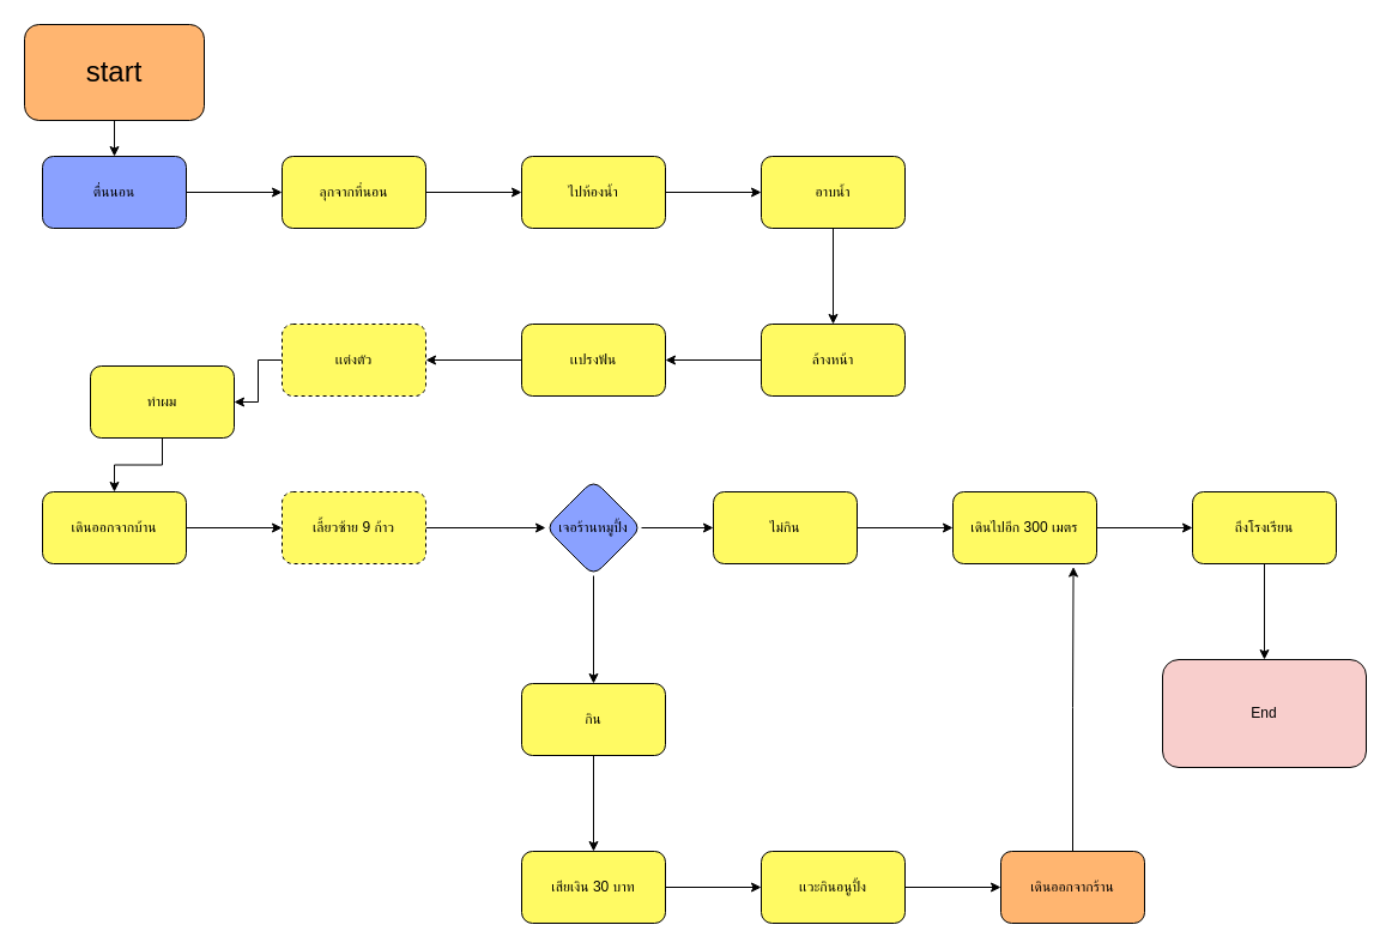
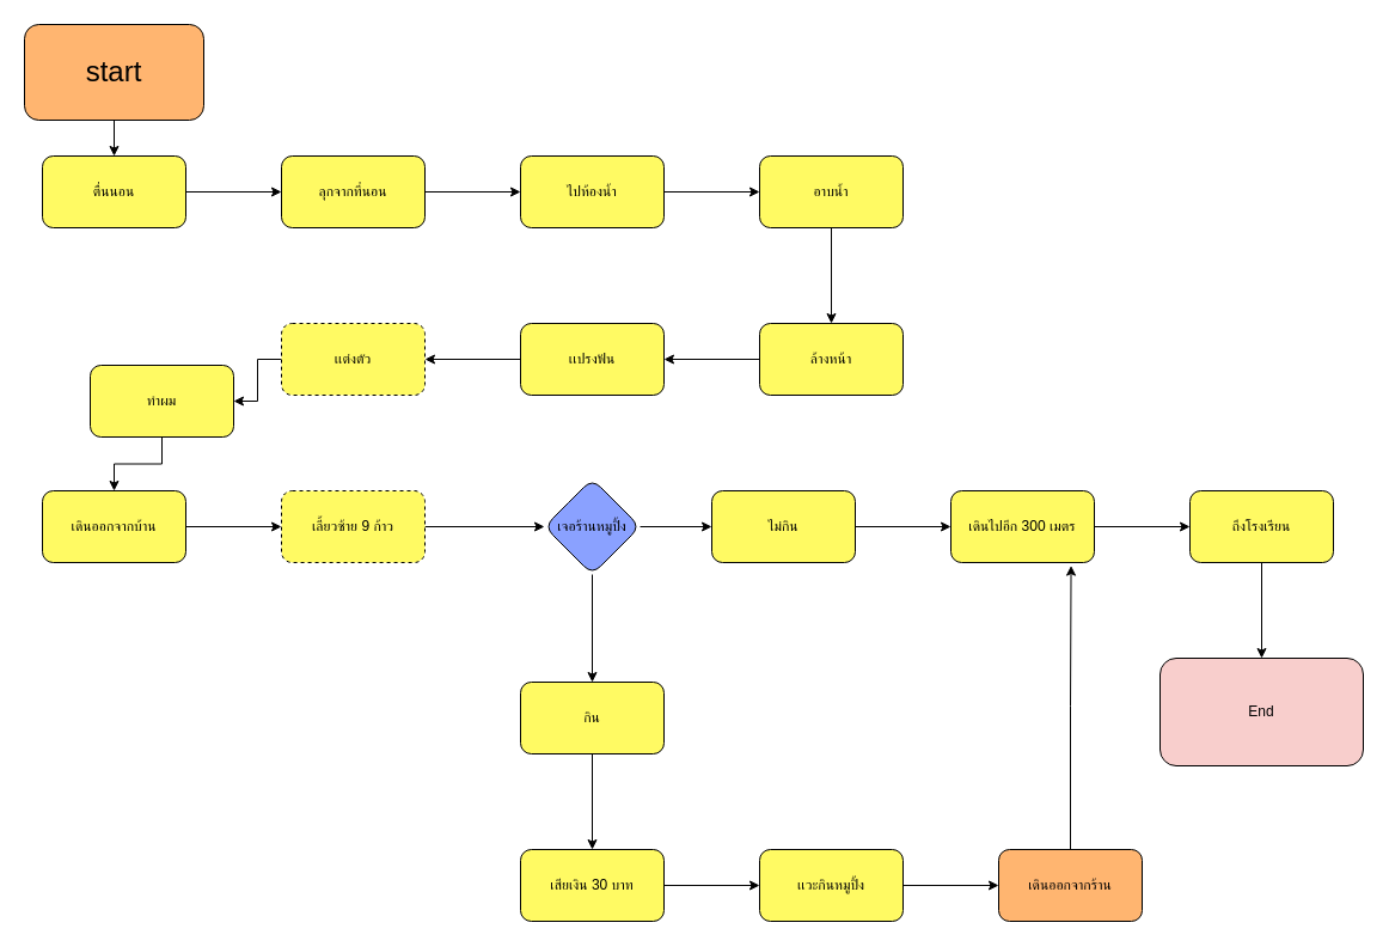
  <mxCell id="0" />
  <mxCell id="1" parent="0" />
  <mxCell id="2" value="" style="edgeStyle=orthogonalEdgeStyle;rounded=0;orthogonalLoop=1;jettySize=auto;html=1;fontSize=24;" edge="1" parent="1" source="3" target="5"><mxGeometry relative="1" as="geometry" /></mxCell>
  <mxCell id="3" value="&lt;font style=&quot;font-size: 24px;&quot;&gt;start&lt;/font&gt;" style="rounded=1;whiteSpace=wrap;html=1;fillColor=#FFB570;" vertex="1" parent="1"><mxGeometry x="20" y="20" width="150" height="80" as="geometry" /></mxCell>
  <mxCell id="4" value="" style="edgeStyle=orthogonalEdgeStyle;rounded=0;orthogonalLoop=1;jettySize=auto;html=1;fontSize=24;" edge="1" parent="1" source="5" target="7"><mxGeometry relative="1" as="geometry" /></mxCell>
- <mxCell id="5" value="ตื่นนอน" style="whiteSpace=wrap;html=1;fillColor=#8aa1ff;rounded=1;" vertex="1" parent="1"><mxGeometry x="35" y="130" width="120" height="60" as="geometry" /></mxCell>
+ <mxCell id="5" value="ตื่นนอน" style="whiteSpace=wrap;html=1;fillColor=#FFFA63;rounded=1;" vertex="1" parent="1"><mxGeometry x="35" y="130" width="120" height="60" as="geometry" /></mxCell>
  <mxCell id="6" value="" style="edgeStyle=orthogonalEdgeStyle;rounded=0;orthogonalLoop=1;jettySize=auto;html=1;fontSize=24;" edge="1" parent="1" source="7" target="9"><mxGeometry relative="1" as="geometry" /></mxCell>
  <mxCell id="7" value="ลุกจากที่นอน" style="whiteSpace=wrap;html=1;fillColor=#FFFA63;rounded=1;" vertex="1" parent="1"><mxGeometry x="235" y="130" width="120" height="60" as="geometry" /></mxCell>
  <mxCell id="8" value="" style="edgeStyle=orthogonalEdgeStyle;rounded=0;orthogonalLoop=1;jettySize=auto;html=1;fontSize=24;" edge="1" parent="1" source="9" target="11"><mxGeometry relative="1" as="geometry" /></mxCell>
  <mxCell id="9" value="ไปห้องน้ำ" style="whiteSpace=wrap;html=1;fillColor=#FFFA63;rounded=1;" vertex="1" parent="1"><mxGeometry x="435" y="130" width="120" height="60" as="geometry" /></mxCell>
  <mxCell id="10" value="" style="edgeStyle=orthogonalEdgeStyle;rounded=0;orthogonalLoop=1;jettySize=auto;html=1;fontSize=24;" edge="1" parent="1" source="11" target="13"><mxGeometry relative="1" as="geometry" /></mxCell>
  <mxCell id="11" value="อาบน้ำ" style="whiteSpace=wrap;html=1;fillColor=#FFFA63;rounded=1;" vertex="1" parent="1"><mxGeometry x="635" y="130" width="120" height="60" as="geometry" /></mxCell>
  <mxCell id="12" value="" style="edgeStyle=orthogonalEdgeStyle;rounded=0;orthogonalLoop=1;jettySize=auto;html=1;fontSize=24;" edge="1" parent="1" source="13" target="15"><mxGeometry relative="1" as="geometry" /></mxCell>
  <mxCell id="13" value="ล้างหน้า" style="whiteSpace=wrap;html=1;fillColor=#FFFA63;rounded=1;" vertex="1" parent="1"><mxGeometry x="635" y="270" width="120" height="60" as="geometry" /></mxCell>
  <mxCell id="14" value="" style="edgeStyle=orthogonalEdgeStyle;rounded=0;orthogonalLoop=1;jettySize=auto;html=1;fontSize=24;" edge="1" parent="1" source="15" target="17"><mxGeometry relative="1" as="geometry" /></mxCell>
  <mxCell id="15" value="เเปรงฟัน" style="whiteSpace=wrap;html=1;fillColor=#FFFA63;rounded=1;" vertex="1" parent="1"><mxGeometry x="435" y="270" width="120" height="60" as="geometry" /></mxCell>
  <mxCell id="16" value="" style="edgeStyle=orthogonalEdgeStyle;rounded=0;orthogonalLoop=1;jettySize=auto;html=1;fontSize=24;" edge="1" parent="1" source="17" target="19"><mxGeometry relative="1" as="geometry" /></mxCell>
  <mxCell id="17" value="เเต่งตัว" style="whiteSpace=wrap;html=1;fillColor=#FFFA63;rounded=1;dashed=1;" vertex="1" parent="1"><mxGeometry x="235" y="270" width="120" height="60" as="geometry" /></mxCell>
  <mxCell id="18" value="" style="edgeStyle=orthogonalEdgeStyle;rounded=0;orthogonalLoop=1;jettySize=auto;html=1;fontSize=24;" edge="1" parent="1" source="19" target="21"><mxGeometry relative="1" as="geometry" /></mxCell>
  <mxCell id="19" value="ทำผม" style="whiteSpace=wrap;html=1;fillColor=#FFFA63;rounded=1;" vertex="1" parent="1"><mxGeometry x="75" y="305" width="120" height="60" as="geometry" /></mxCell>
  <mxCell id="20" value="" style="edgeStyle=orthogonalEdgeStyle;rounded=0;orthogonalLoop=1;jettySize=auto;html=1;fontSize=24;" edge="1" parent="1" source="21" target="23"><mxGeometry relative="1" as="geometry" /></mxCell>
  <mxCell id="21" value="เดินออกจากบ้าน" style="whiteSpace=wrap;html=1;fillColor=#FFFA63;rounded=1;" vertex="1" parent="1"><mxGeometry x="35" y="410" width="120" height="60" as="geometry" /></mxCell>
  <mxCell id="22" value="" style="edgeStyle=orthogonalEdgeStyle;rounded=0;orthogonalLoop=1;jettySize=auto;html=1;fontSize=24;" edge="1" parent="1" source="23" target="26"><mxGeometry relative="1" as="geometry" /></mxCell>
  <mxCell id="23" value="เลี้ยวซ้าย 9 ก้าว" style="whiteSpace=wrap;html=1;fillColor=#FFFA63;rounded=1;dashed=1;" vertex="1" parent="1"><mxGeometry x="235" y="410" width="120" height="60" as="geometry" /></mxCell>
  <mxCell id="24" value="" style="edgeStyle=orthogonalEdgeStyle;rounded=0;orthogonalLoop=1;jettySize=auto;html=1;fontSize=24;" edge="1" parent="1" source="26" target="28"><mxGeometry relative="1" as="geometry" /></mxCell>
  <mxCell id="25" value="" style="edgeStyle=orthogonalEdgeStyle;rounded=0;orthogonalLoop=1;jettySize=auto;html=1;fontSize=24;" edge="1" parent="1" source="26" target="32"><mxGeometry relative="1" as="geometry" /></mxCell>
  <mxCell id="26" value="เจอร้านหมูปิ้ง" style="rhombus;whiteSpace=wrap;html=1;fillColor=#8AA1FF;rounded=1;" vertex="1" parent="1"><mxGeometry x="455" y="400" width="80" height="80" as="geometry" /></mxCell>
  <mxCell id="27" value="" style="edgeStyle=orthogonalEdgeStyle;rounded=0;orthogonalLoop=1;jettySize=auto;html=1;fontSize=24;" edge="1" parent="1" source="28" target="30"><mxGeometry relative="1" as="geometry" /></mxCell>
  <mxCell id="28" value="กิน" style="rounded=1;whiteSpace=wrap;html=1;fillColor=#FFFA63;" vertex="1" parent="1"><mxGeometry x="435" y="570" width="120" height="60" as="geometry" /></mxCell>
  <mxCell id="29" value="" style="edgeStyle=orthogonalEdgeStyle;rounded=0;orthogonalLoop=1;jettySize=auto;html=1;fontSize=24;" edge="1" parent="1" source="30" target="36"><mxGeometry relative="1" as="geometry" /></mxCell>
  <mxCell id="30" value="เสียเงิน 30 บาท" style="whiteSpace=wrap;html=1;fillColor=#FFFA63;rounded=1;" vertex="1" parent="1"><mxGeometry x="435" y="710" width="120" height="60" as="geometry" /></mxCell>
  <mxCell id="31" value="" style="edgeStyle=orthogonalEdgeStyle;rounded=0;orthogonalLoop=1;jettySize=auto;html=1;fontSize=24;" edge="1" parent="1" source="32" target="34"><mxGeometry relative="1" as="geometry" /></mxCell>
  <mxCell id="32" value="ไม่กิน" style="rounded=1;whiteSpace=wrap;html=1;fillColor=#FFFA63;" vertex="1" parent="1"><mxGeometry x="595" y="410" width="120" height="60" as="geometry" /></mxCell>
  <mxCell id="33" value="" style="edgeStyle=orthogonalEdgeStyle;rounded=0;orthogonalLoop=1;jettySize=auto;html=1;fontSize=24;" edge="1" parent="1" source="34" target="40"><mxGeometry relative="1" as="geometry" /></mxCell>
  <mxCell id="34" value="เดินไปอีก 300 เมตร" style="rounded=1;whiteSpace=wrap;html=1;fillColor=#FFFA63;" vertex="1" parent="1"><mxGeometry x="795" y="410" width="120" height="60" as="geometry" /></mxCell>
  <mxCell id="35" value="" style="edgeStyle=orthogonalEdgeStyle;rounded=0;orthogonalLoop=1;jettySize=auto;html=1;fontSize=24;" edge="1" parent="1" source="36" target="38"><mxGeometry relative="1" as="geometry" /></mxCell>
- <mxCell id="36" value="เเวะกินอนูปิ้ง" style="rounded=1;whiteSpace=wrap;html=1;fillColor=#FFFA63;" vertex="1" parent="1"><mxGeometry x="635" y="710" width="120" height="60" as="geometry" /></mxCell>
+ <mxCell id="36" value="เเวะกินหมูปิ้ง" style="rounded=1;whiteSpace=wrap;html=1;fillColor=#FFFA63;" vertex="1" parent="1"><mxGeometry x="635" y="710" width="120" height="60" as="geometry" /></mxCell>
  <mxCell id="37" style="edgeStyle=orthogonalEdgeStyle;rounded=0;orthogonalLoop=1;jettySize=auto;html=1;fontSize=24;entryX=0.838;entryY=1.043;entryDx=0;entryDy=0;entryPerimeter=0;" edge="1" parent="1" source="38" target="34"><mxGeometry relative="1" as="geometry"><mxPoint x="896" y="470" as="targetPoint" /><Array as="points" /></mxGeometry></mxCell>
  <mxCell id="38" value="เดินออกจากร้าน" style="whiteSpace=wrap;html=1;fillColor=#ffb570;rounded=1;" vertex="1" parent="1"><mxGeometry x="835" y="710" width="120" height="60" as="geometry" /></mxCell>
  <mxCell id="39" value="" style="edgeStyle=orthogonalEdgeStyle;rounded=0;orthogonalLoop=1;jettySize=auto;html=1;fontSize=24;" edge="1" parent="1" source="40" target="41"><mxGeometry relative="1" as="geometry" /></mxCell>
  <mxCell id="40" value="ถึงโรงเรียน" style="rounded=1;whiteSpace=wrap;html=1;fillColor=#FFFA63;" vertex="1" parent="1"><mxGeometry x="995" y="410" width="120" height="60" as="geometry" /></mxCell>
  <mxCell id="41" value="End" style="rounded=1;whiteSpace=wrap;html=1;fillColor=#F8CECC;" vertex="1" parent="1"><mxGeometry x="970" y="550" width="170" height="90" as="geometry" /></mxCell>
